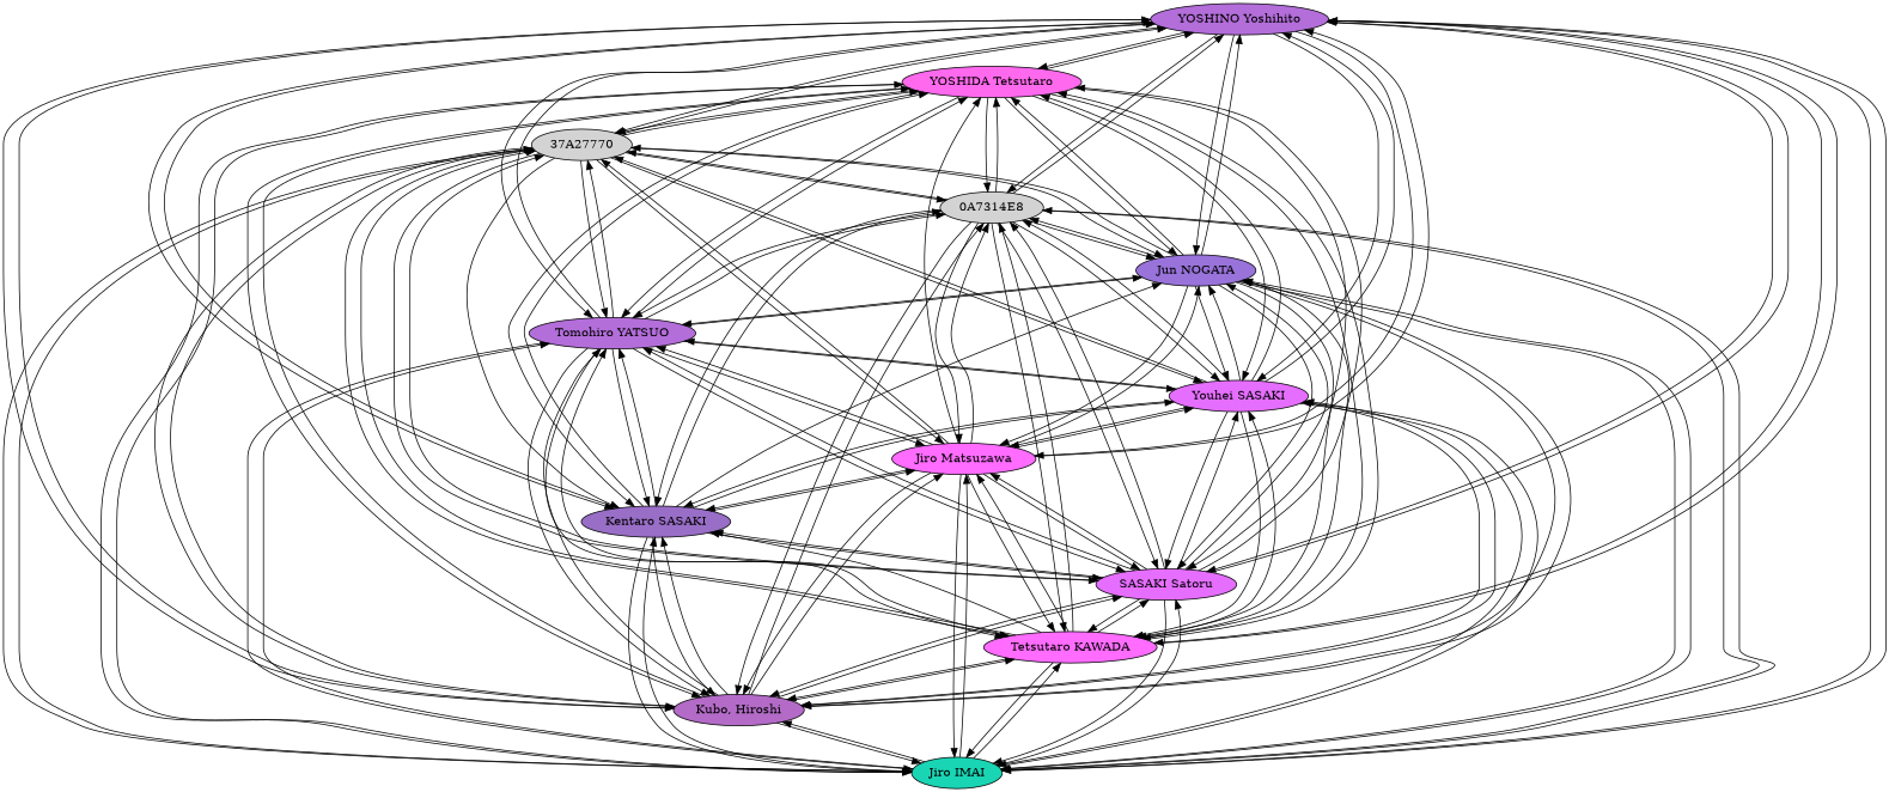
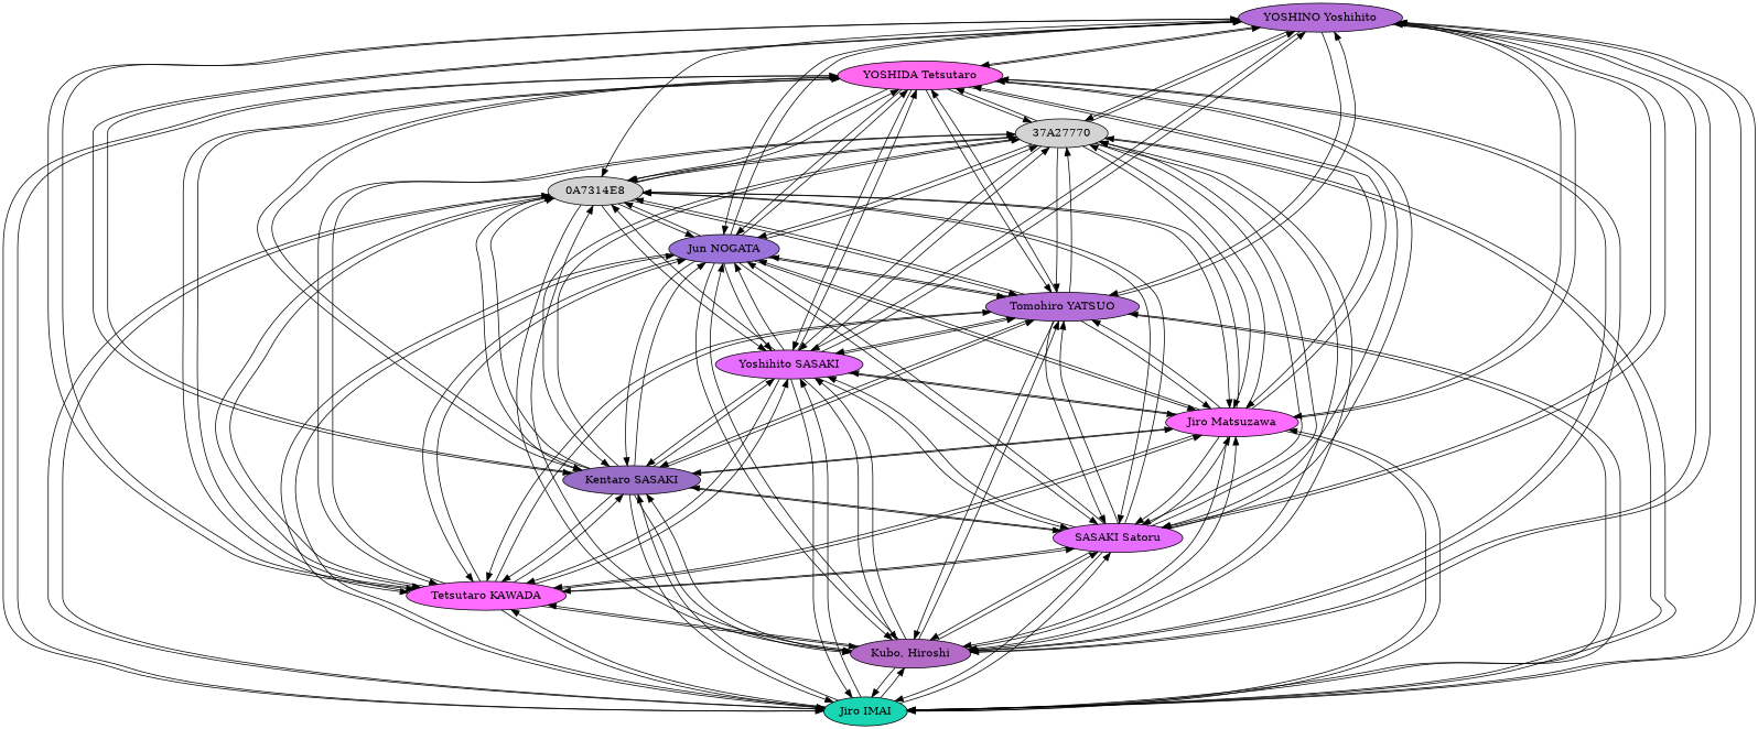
  digraph {
    splines=true
    node [style=filled]
    n1 [fillcolor="0.772861356932153,0.491304347826087,0.851851851851852" label="YOSHINO Yoshihito"]
    n2 [fillcolor="0.854377104377104,0.586666666666667,1" label="YOSHIDA Tetsutaro"]
    n3 [fillcolor="0.470538720538721,0.88,0.833333333333333" label="Jiro IMAI"]
    n4 [fillcolor="0.797197640117994,0.461224489795918,0.777777777777778" label="Kubo, Hiroshi"]
    n5 [fillcolor="0.833333333333333,0.576666666666667,1" label="Tetsutaro KAWADA"]
    n6 [fillcolor="0.803921568627451,0.566666666666667,1" label="SASAKI Satoru"]
    n7 [fillcolor="0.747311827956989,0.442857142857143,0.777777777777778" label="Kentaro SASAKI"]
    n8 [fillcolor="0.833333333333333,0.576666666666667,1" label="Jiro Matsuzawa"]
-   n9 [fillcolor="0.803921568627451,0.566666666666667,1" label="Youhei SASAKI"]
+   n9 [fillcolor="0.803921568627451,0.566666666666667,1" label="Yoshihito SASAKI"]
    n10 [fillcolor="0.772861356932153,0.491304347826087,0.851851851851852" label="Tomohiro YATSUO"]
    n11 [fillcolor="0.728878648233487,0.471739130434783,0.851851851851852" label="Jun NOGATA"]
    "0A7314E8"
    "37A27770"
    n1 -> n2
    n1 -> n3
    n1 -> n4
    n1 -> n5
    n1 -> n6
    n1 -> n7
    n1 -> n8
    n1 -> n9
    n1 -> n10
    n1 -> n11
    n1 -> "0A7314E8"
    n1 -> "37A27770"
    n2 -> n1
    n2 -> n3
    n2 -> n4
    n2 -> n5
    n2 -> n6
    n2 -> n7
+   n2 -> n8
    n2 -> n9
    n2 -> n10
    n2 -> n11
    n2 -> "0A7314E8"
    n2 -> "37A27770"
    n3 -> n1
    n3 -> n2
    n3 -> n4
    n3 -> n5
    n3 -> n6
    n3 -> n7
    n3 -> n8
    n3 -> n9
    n3 -> n10
    n3 -> n11
    n3 -> "0A7314E8"
    n3 -> "37A27770"
    n4 -> n1
    n4 -> n2
    n4 -> n3
    n4 -> n5
    n4 -> n6
    n4 -> n7
    n4 -> n8
    n4 -> n9
    n4 -> n10
    n4 -> n11
    n4 -> "0A7314E8"
    n4 -> "37A27770"
    n5 -> n1
    n5 -> n2
    n5 -> n3
    n5 -> n4
    n5 -> n6
    n5 -> n7
    n5 -> n8
    n5 -> n9
    n5 -> n10
    n5 -> n11
    n5 -> "0A7314E8"
    n5 -> "37A27770"
    n6 -> n1
    n6 -> n2
    n6 -> n3
    n6 -> n4
    n6 -> n5
    n6 -> n7
    n6 -> n8
    n6 -> n9
    n6 -> n10
    n6 -> n11
    n6 -> "0A7314E8"
    n6 -> "37A27770"
    n7 -> n1
    n7 -> n2
    n7 -> n3
    n7 -> n4
+   n7 -> n5
    n7 -> n6
    n7 -> n8
    n7 -> n9
    n7 -> n10
    n7 -> n11
    n7 -> "0A7314E8"
+   n7 -> "37A27770"
    n8 -> n1
    n8 -> n2
    n8 -> n3
    n8 -> n4
    n8 -> n5
    n8 -> n6
    n8 -> n7
    n8 -> n9
    n8 -> n10
    n8 -> n11
    n8 -> "0A7314E8"
    n8 -> "37A27770"
    n9 -> n1
    n9 -> n2
    n9 -> n3
    n9 -> n4
    n9 -> n5
    n9 -> n6
    n9 -> n7
    n9 -> n8
    n9 -> n10
    n9 -> n11
    n9 -> "0A7314E8"
    n9 -> "37A27770"
    n10 -> n1
    n10 -> n2
    n10 -> n3
    n10 -> n4
    n10 -> n5
    n10 -> n6
    n10 -> n7
    n10 -> n8
    n10 -> n9
    n10 -> n11
    n10 -> "0A7314E8"
    n10 -> "37A27770"
    n11 -> n1
    n11 -> n2
    n11 -> n3
    n11 -> n4
    n11 -> n5
    n11 -> n6
+   n11 -> n7
    n11 -> n8
    n11 -> n9
    n11 -> n10
    n11 -> "0A7314E8"
    n11 -> "37A27770"
-   "0A7314E8" -> n1
    "0A7314E8" -> n2
    "0A7314E8" -> n3
    "0A7314E8" -> n4
    "0A7314E8" -> n5
    "0A7314E8" -> n6
    "0A7314E8" -> n7
    "0A7314E8" -> n8
    "0A7314E8" -> n9
    "0A7314E8" -> n10
    "0A7314E8" -> n11
    "0A7314E8" -> "37A27770"
    "37A27770" -> n1
    "37A27770" -> n2
    "37A27770" -> n3
    "37A27770" -> n4
    "37A27770" -> n5
    "37A27770" -> n6
    "37A27770" -> n7
    "37A27770" -> n8
    "37A27770" -> n9
    "37A27770" -> n10
    "37A27770" -> n11
    "37A27770" -> "0A7314E8"
  }
